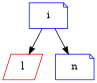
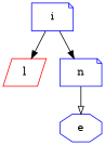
  digraph {
    node [color=blue shape=note]
    edge [arrowhead=normal]
+   e [shape=octagon]
    l [color=red shape=parallelogram]
    i
    n
    i -> l
    i -> n
+   n -> e [arrowhead=onormal]
  }
